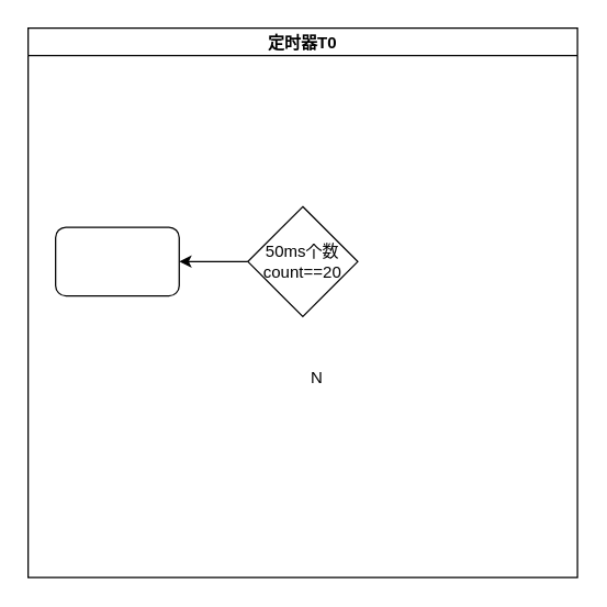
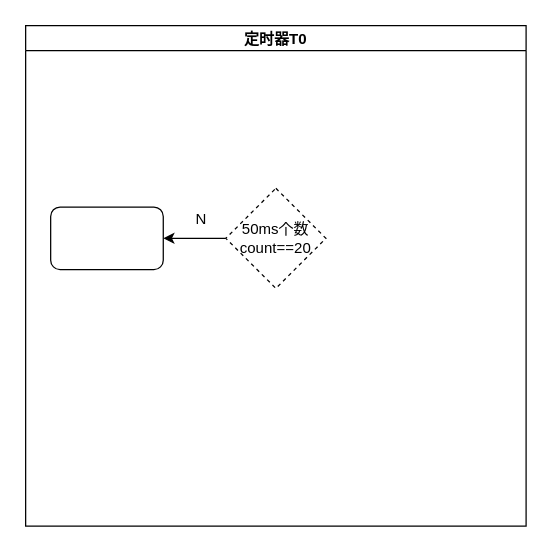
  <mxCell id="0" />
  <mxCell id="1" parent="0" />
  <mxCell id="2" value="定时器T0" style="swimlane;startSize=20;horizontal=1;containerType=tree;" vertex="1" parent="1"><mxGeometry x="20" y="20" width="400" height="400" as="geometry" /></mxCell>
  <mxCell id="3" style="edgeStyle=none;html=1;exitX=0;exitY=0.5;exitDx=0;exitDy=0;entryX=1;entryY=0.5;entryDx=0;entryDy=0;" edge="1" parent="2" source="4" target="6"><mxGeometry relative="1" as="geometry" /></mxCell>
- <mxCell id="4" value="50ms个数count==20" style="rhombus;whiteSpace=wrap;html=1;" vertex="1" parent="2"><mxGeometry x="160" y="130" width="80" height="80" as="geometry" /></mxCell>
- <mxCell id="5" value="N" style="text;html=1;align=center;verticalAlign=middle;resizable=0;points=[];autosize=1;strokeColor=none;fillColor=none;" vertex="1" parent="2"><mxGeometry x="195" y="240" width="30" height="30" as="geometry" /></mxCell>
+ <mxCell id="4" value="50ms个数count==20" style="rhombus;whiteSpace=wrap;html=1;dashed=1;" vertex="1" parent="2"><mxGeometry x="160" y="130" width="80" height="80" as="geometry" /></mxCell>
+ <mxCell id="5" value="N" style="text;html=1;align=center;verticalAlign=middle;resizable=0;points=[];autosize=1;strokeColor=none;fillColor=none;" vertex="1" parent="2"><mxGeometry x="125" y="140" width="30" height="30" as="geometry" /></mxCell>
  <mxCell id="6" value="" style="rounded=1;whiteSpace=wrap;html=1;" vertex="1" parent="2"><mxGeometry x="20" y="145" width="90" height="50" as="geometry" /></mxCell>
